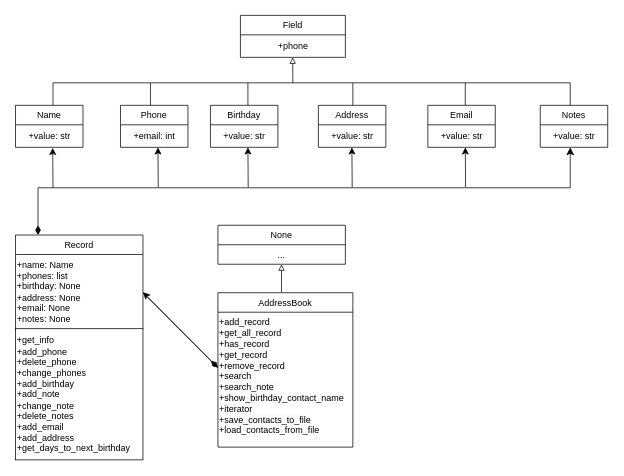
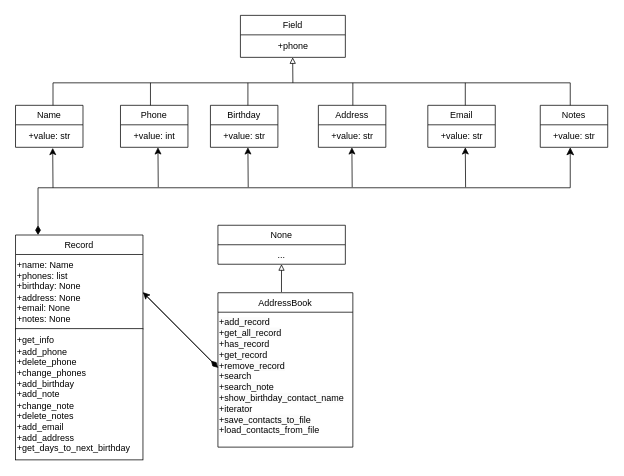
  <mxCell id="0" />
  <mxCell id="1" parent="0" />
  <mxCell id="2" value="" style="endArrow=diamondThin;endFill=1;html=1;rounded=0;endSize=10;" edge="1" parent="1"><mxGeometry width="160" relative="1" as="geometry"><mxPoint x="50" y="250" as="sourcePoint" /><mxPoint x="50" y="313" as="targetPoint" /></mxGeometry></mxCell>
  <mxCell id="3" value="Field" style="swimlane;fontStyle=0;childLayout=stackLayout;horizontal=1;startSize=26;fillColor=none;horizontalStack=0;resizeParent=1;resizeParentMax=0;resizeLast=0;collapsible=1;marginBottom=0;" parent="1" vertex="1"><mxGeometry x="320" y="20" width="140" height="56" as="geometry" /></mxCell>
  <mxCell id="4" value="+phone" style="text;html=1;align=center;verticalAlign=middle;resizable=0;points=[];autosize=1;strokeColor=none;fillColor=none;" parent="3" vertex="1"><mxGeometry y="26" width="140" height="30" as="geometry" /></mxCell>
  <mxCell id="5" value="" style="group" vertex="1" connectable="0" parent="1"><mxGeometry x="20" y="140" width="780" height="56" as="geometry" /></mxCell>
  <mxCell id="6" value="Name" style="swimlane;fontStyle=0;childLayout=stackLayout;horizontal=1;startSize=26;fillColor=none;horizontalStack=0;resizeParent=1;resizeParentMax=0;resizeLast=0;collapsible=1;marginBottom=0;" parent="5" vertex="1"><mxGeometry width="90" height="56" as="geometry" /></mxCell>
  <mxCell id="7" value="+value: str" style="text;html=1;align=center;verticalAlign=middle;resizable=0;points=[];autosize=1;strokeColor=none;fillColor=none;" parent="6" vertex="1"><mxGeometry y="26" width="90" height="30" as="geometry" /></mxCell>
  <mxCell id="8" value="Phone" style="swimlane;fontStyle=0;childLayout=stackLayout;horizontal=1;startSize=26;fillColor=none;horizontalStack=0;resizeParent=1;resizeParentMax=0;resizeLast=0;collapsible=1;marginBottom=0;" vertex="1" parent="5"><mxGeometry x="140" width="90" height="56" as="geometry" /></mxCell>
- <mxCell id="9" value="+email: int" style="text;html=1;align=center;verticalAlign=middle;resizable=0;points=[];autosize=1;strokeColor=none;fillColor=none;" vertex="1" parent="8"><mxGeometry y="26" width="90" height="30" as="geometry" /></mxCell>
+ <mxCell id="9" value="+value: int" style="text;html=1;align=center;verticalAlign=middle;resizable=0;points=[];autosize=1;strokeColor=none;fillColor=none;" vertex="1" parent="8"><mxGeometry y="26" width="90" height="30" as="geometry" /></mxCell>
  <mxCell id="10" value="Email" style="swimlane;fontStyle=0;childLayout=stackLayout;horizontal=1;startSize=26;fillColor=none;horizontalStack=0;resizeParent=1;resizeParentMax=0;resizeLast=0;collapsible=1;marginBottom=0;" vertex="1" parent="5"><mxGeometry x="550" width="90" height="56" as="geometry" /></mxCell>
  <mxCell id="11" value="+value: str" style="text;html=1;align=center;verticalAlign=middle;resizable=0;points=[];autosize=1;strokeColor=none;fillColor=none;" vertex="1" parent="10"><mxGeometry y="26" width="90" height="30" as="geometry" /></mxCell>
  <mxCell id="12" value="" style="endArrow=none;html=1;rounded=0;" edge="1" parent="1"><mxGeometry width="50" height="50" relative="1" as="geometry"><mxPoint x="70" y="110" as="sourcePoint" /><mxPoint x="760" y="110" as="targetPoint" /></mxGeometry></mxCell>
  <mxCell id="13" value="" style="endArrow=none;html=1;rounded=0;" edge="1" parent="1"><mxGeometry width="50" height="50" relative="1" as="geometry"><mxPoint x="70" y="140" as="sourcePoint" /><mxPoint x="70" y="110" as="targetPoint" /></mxGeometry></mxCell>
  <mxCell id="14" value="" style="endArrow=none;html=1;rounded=0;" edge="1" parent="1"><mxGeometry width="50" height="50" relative="1" as="geometry"><mxPoint x="200" y="140" as="sourcePoint" /><mxPoint x="200" y="110" as="targetPoint" /></mxGeometry></mxCell>
  <mxCell id="15" value="" style="endArrow=none;html=1;rounded=0;" edge="1" parent="1"><mxGeometry width="50" height="50" relative="1" as="geometry"><mxPoint x="330" y="140" as="sourcePoint" /><mxPoint x="330" y="110" as="targetPoint" /></mxGeometry></mxCell>
  <mxCell id="16" value="" style="endArrow=none;html=1;rounded=0;" edge="1" parent="1"><mxGeometry width="50" height="50" relative="1" as="geometry"><mxPoint x="470" y="140" as="sourcePoint" /><mxPoint x="470" y="110" as="targetPoint" /></mxGeometry></mxCell>
  <mxCell id="17" value="" style="endArrow=none;html=1;rounded=0;" edge="1" parent="1"><mxGeometry width="50" height="50" relative="1" as="geometry"><mxPoint x="620" y="140" as="sourcePoint" /><mxPoint x="620" y="110" as="targetPoint" /></mxGeometry></mxCell>
  <mxCell id="18" value="" style="endArrow=none;html=1;rounded=0;" edge="1" parent="1"><mxGeometry width="50" height="50" relative="1" as="geometry"><mxPoint x="760" y="140" as="sourcePoint" /><mxPoint x="760" y="110" as="targetPoint" /></mxGeometry></mxCell>
  <mxCell id="19" value="Notes" style="swimlane;fontStyle=0;childLayout=stackLayout;horizontal=1;startSize=26;fillColor=none;horizontalStack=0;resizeParent=1;resizeParentMax=0;resizeLast=0;collapsible=1;marginBottom=0;" vertex="1" parent="1"><mxGeometry x="720" y="140" width="90" height="56" as="geometry" /></mxCell>
  <mxCell id="20" value="+value: str" style="text;html=1;align=center;verticalAlign=middle;resizable=0;points=[];autosize=1;strokeColor=none;fillColor=none;" vertex="1" parent="19"><mxGeometry y="26" width="90" height="30" as="geometry" /></mxCell>
  <mxCell id="21" value="Address" style="swimlane;fontStyle=0;childLayout=stackLayout;horizontal=1;startSize=26;fillColor=none;horizontalStack=0;resizeParent=1;resizeParentMax=0;resizeLast=0;collapsible=1;marginBottom=0;" vertex="1" parent="1"><mxGeometry x="424" y="140" width="90" height="56" as="geometry" /></mxCell>
  <mxCell id="22" value="+value: str" style="text;html=1;align=center;verticalAlign=middle;resizable=0;points=[];autosize=1;strokeColor=none;fillColor=none;" vertex="1" parent="21"><mxGeometry y="26" width="90" height="30" as="geometry" /></mxCell>
  <mxCell id="23" value="Birthday" style="swimlane;fontStyle=0;childLayout=stackLayout;horizontal=1;startSize=26;fillColor=none;horizontalStack=0;resizeParent=1;resizeParentMax=0;resizeLast=0;collapsible=1;marginBottom=0;" vertex="1" parent="1"><mxGeometry x="280" y="140" width="90" height="56" as="geometry" /></mxCell>
  <mxCell id="24" value="+value: str" style="text;html=1;align=center;verticalAlign=middle;resizable=0;points=[];autosize=1;strokeColor=none;fillColor=none;" vertex="1" parent="23"><mxGeometry y="26" width="90" height="30" as="geometry" /></mxCell>
  <mxCell id="25" value="" style="endArrow=block;endFill=0;html=1;rounded=0;strokeWidth=1;" edge="1" parent="1"><mxGeometry width="160" relative="1" as="geometry"><mxPoint x="390" y="110" as="sourcePoint" /><mxPoint x="389.71" y="76" as="targetPoint" /></mxGeometry></mxCell>
  <mxCell id="26" value="Record" style="swimlane;fontStyle=0;childLayout=stackLayout;horizontal=1;startSize=26;fillColor=none;horizontalStack=0;resizeParent=1;resizeParentMax=0;resizeLast=0;collapsible=1;marginBottom=0;" vertex="1" parent="1"><mxGeometry x="20" y="313" width="170" height="126" as="geometry" /></mxCell>
  <mxCell id="27" value="+name: Name&lt;br&gt;+phones: list&lt;br&gt;+birthday: None&lt;br&gt;+address: None&lt;br&gt;+email: None&lt;br&gt;+notes: None" style="text;html=1;align=left;verticalAlign=middle;resizable=0;points=[];autosize=1;strokeColor=none;fillColor=none;" vertex="1" parent="26"><mxGeometry y="26" width="170" height="100" as="geometry" /></mxCell>
  <mxCell id="28" value="+get_info&lt;br style=&quot;border-color: var(--border-color);&quot;&gt;+add_phone&lt;br style=&quot;border-color: var(--border-color);&quot;&gt;+delete_phone&lt;br style=&quot;border-color: var(--border-color);&quot;&gt;+change_phones&lt;br style=&quot;border-color: var(--border-color);&quot;&gt;+add_birthday&lt;br style=&quot;border-color: var(--border-color);&quot;&gt;+add_note&lt;br style=&quot;border-color: var(--border-color);&quot;&gt;+change_note&lt;br style=&quot;border-color: var(--border-color);&quot;&gt;+delete_notes&lt;br style=&quot;border-color: var(--border-color);&quot;&gt;+add_email&lt;br style=&quot;border-color: var(--border-color);&quot;&gt;+add_address&lt;br style=&quot;border-color: var(--border-color);&quot;&gt;+get_days_to_next_birthday" style="html=1;align=left;" vertex="1" parent="1"><mxGeometry x="20" y="438" width="170" height="175" as="geometry" /></mxCell>
  <mxCell id="29" value="None" style="swimlane;fontStyle=0;childLayout=stackLayout;horizontal=1;startSize=26;fillColor=none;horizontalStack=0;resizeParent=1;resizeParentMax=0;resizeLast=0;collapsible=1;marginBottom=0;" vertex="1" parent="1"><mxGeometry x="290" y="300" width="170" height="52" as="geometry" /></mxCell>
  <mxCell id="30" value="..." style="text;strokeColor=none;fillColor=none;align=center;verticalAlign=top;spacingLeft=4;spacingRight=4;overflow=hidden;rotatable=0;points=[[0,0.5],[1,0.5]];portConstraint=eastwest;" vertex="1" parent="29"><mxGeometry y="26" width="170" height="26" as="geometry" /></mxCell>
  <mxCell id="31" value="AddressBook" style="swimlane;fontStyle=0;childLayout=stackLayout;horizontal=1;startSize=26;fillColor=none;horizontalStack=0;resizeParent=1;resizeParentMax=0;resizeLast=0;collapsible=1;marginBottom=0;" vertex="1" parent="1"><mxGeometry x="290" y="390" width="180" height="206" as="geometry" /></mxCell>
  <mxCell id="32" value="&lt;span style=&quot;color: rgb(0, 0, 0); font-family: Helvetica; font-size: 12px; font-style: normal; font-variant-ligatures: normal; font-variant-caps: normal; font-weight: 400; letter-spacing: normal; orphans: 2; text-align: left; text-indent: 0px; text-transform: none; widows: 2; word-spacing: 0px; -webkit-text-stroke-width: 0px; background-color: rgb(251, 251, 251); text-decoration-thickness: initial; text-decoration-style: initial; text-decoration-color: initial; float: none; display: inline !important;&quot;&gt;+add_record&lt;/span&gt;&lt;br style=&quot;border-color: var(--border-color); color: rgb(0, 0, 0); font-family: Helvetica; font-size: 12px; font-style: normal; font-variant-ligatures: normal; font-variant-caps: normal; font-weight: 400; letter-spacing: normal; orphans: 2; text-align: left; text-indent: 0px; text-transform: none; widows: 2; word-spacing: 0px; -webkit-text-stroke-width: 0px; background-color: rgb(251, 251, 251); text-decoration-thickness: initial; text-decoration-style: initial; text-decoration-color: initial;&quot;&gt;&lt;span style=&quot;color: rgb(0, 0, 0); font-family: Helvetica; font-size: 12px; font-style: normal; font-variant-ligatures: normal; font-variant-caps: normal; font-weight: 400; letter-spacing: normal; orphans: 2; text-align: left; text-indent: 0px; text-transform: none; widows: 2; word-spacing: 0px; -webkit-text-stroke-width: 0px; background-color: rgb(251, 251, 251); text-decoration-thickness: initial; text-decoration-style: initial; text-decoration-color: initial; float: none; display: inline !important;&quot;&gt;+get_all_record&lt;/span&gt;&lt;br style=&quot;border-color: var(--border-color); color: rgb(0, 0, 0); font-family: Helvetica; font-size: 12px; font-style: normal; font-variant-ligatures: normal; font-variant-caps: normal; font-weight: 400; letter-spacing: normal; orphans: 2; text-align: left; text-indent: 0px; text-transform: none; widows: 2; word-spacing: 0px; -webkit-text-stroke-width: 0px; background-color: rgb(251, 251, 251); text-decoration-thickness: initial; text-decoration-style: initial; text-decoration-color: initial;&quot;&gt;&lt;span style=&quot;color: rgb(0, 0, 0); font-family: Helvetica; font-size: 12px; font-style: normal; font-variant-ligatures: normal; font-variant-caps: normal; font-weight: 400; letter-spacing: normal; orphans: 2; text-align: left; text-indent: 0px; text-transform: none; widows: 2; word-spacing: 0px; -webkit-text-stroke-width: 0px; background-color: rgb(251, 251, 251); text-decoration-thickness: initial; text-decoration-style: initial; text-decoration-color: initial; float: none; display: inline !important;&quot;&gt;+has_record&lt;/span&gt;&lt;br style=&quot;border-color: var(--border-color); color: rgb(0, 0, 0); font-family: Helvetica; font-size: 12px; font-style: normal; font-variant-ligatures: normal; font-variant-caps: normal; font-weight: 400; letter-spacing: normal; orphans: 2; text-align: left; text-indent: 0px; text-transform: none; widows: 2; word-spacing: 0px; -webkit-text-stroke-width: 0px; background-color: rgb(251, 251, 251); text-decoration-thickness: initial; text-decoration-style: initial; text-decoration-color: initial;&quot;&gt;&lt;span style=&quot;color: rgb(0, 0, 0); font-family: Helvetica; font-size: 12px; font-style: normal; font-variant-ligatures: normal; font-variant-caps: normal; font-weight: 400; letter-spacing: normal; orphans: 2; text-align: left; text-indent: 0px; text-transform: none; widows: 2; word-spacing: 0px; -webkit-text-stroke-width: 0px; background-color: rgb(251, 251, 251); text-decoration-thickness: initial; text-decoration-style: initial; text-decoration-color: initial; float: none; display: inline !important;&quot;&gt;+get_record&lt;/span&gt;&lt;br style=&quot;border-color: var(--border-color); color: rgb(0, 0, 0); font-family: Helvetica; font-size: 12px; font-style: normal; font-variant-ligatures: normal; font-variant-caps: normal; font-weight: 400; letter-spacing: normal; orphans: 2; text-align: left; text-indent: 0px; text-transform: none; widows: 2; word-spacing: 0px; -webkit-text-stroke-width: 0px; background-color: rgb(251, 251, 251); text-decoration-thickness: initial; text-decoration-style: initial; text-decoration-color: initial;&quot;&gt;&lt;span style=&quot;color: rgb(0, 0, 0); font-family: Helvetica; font-size: 12px; font-style: normal; font-variant-ligatures: normal; font-variant-caps: normal; font-weight: 400; letter-spacing: normal; orphans: 2; text-align: left; text-indent: 0px; text-transform: none; widows: 2; word-spacing: 0px; -webkit-text-stroke-width: 0px; background-color: rgb(251, 251, 251); text-decoration-thickness: initial; text-decoration-style: initial; text-decoration-color: initial; float: none; display: inline !important;&quot;&gt;+remove_record&lt;/span&gt;&lt;br style=&quot;border-color: var(--border-color); color: rgb(0, 0, 0); font-family: Helvetica; font-size: 12px; font-style: normal; font-variant-ligatures: normal; font-variant-caps: normal; font-weight: 400; letter-spacing: normal; orphans: 2; text-align: left; text-indent: 0px; text-transform: none; widows: 2; word-spacing: 0px; -webkit-text-stroke-width: 0px; background-color: rgb(251, 251, 251); text-decoration-thickness: initial; text-decoration-style: initial; text-decoration-color: initial;&quot;&gt;&lt;span style=&quot;color: rgb(0, 0, 0); font-family: Helvetica; font-size: 12px; font-style: normal; font-variant-ligatures: normal; font-variant-caps: normal; font-weight: 400; letter-spacing: normal; orphans: 2; text-align: left; text-indent: 0px; text-transform: none; widows: 2; word-spacing: 0px; -webkit-text-stroke-width: 0px; background-color: rgb(251, 251, 251); text-decoration-thickness: initial; text-decoration-style: initial; text-decoration-color: initial; float: none; display: inline !important;&quot;&gt;+search&lt;/span&gt;&lt;br style=&quot;border-color: var(--border-color); color: rgb(0, 0, 0); font-family: Helvetica; font-size: 12px; font-style: normal; font-variant-ligatures: normal; font-variant-caps: normal; font-weight: 400; letter-spacing: normal; orphans: 2; text-align: left; text-indent: 0px; text-transform: none; widows: 2; word-spacing: 0px; -webkit-text-stroke-width: 0px; background-color: rgb(251, 251, 251); text-decoration-thickness: initial; text-decoration-style: initial; text-decoration-color: initial;&quot;&gt;&lt;span style=&quot;color: rgb(0, 0, 0); font-family: Helvetica; font-size: 12px; font-style: normal; font-variant-ligatures: normal; font-variant-caps: normal; font-weight: 400; letter-spacing: normal; orphans: 2; text-align: left; text-indent: 0px; text-transform: none; widows: 2; word-spacing: 0px; -webkit-text-stroke-width: 0px; background-color: rgb(251, 251, 251); text-decoration-thickness: initial; text-decoration-style: initial; text-decoration-color: initial; float: none; display: inline !important;&quot;&gt;+search_note&lt;/span&gt;&lt;br style=&quot;border-color: var(--border-color); color: rgb(0, 0, 0); font-family: Helvetica; font-size: 12px; font-style: normal; font-variant-ligatures: normal; font-variant-caps: normal; font-weight: 400; letter-spacing: normal; orphans: 2; text-align: left; text-indent: 0px; text-transform: none; widows: 2; word-spacing: 0px; -webkit-text-stroke-width: 0px; background-color: rgb(251, 251, 251); text-decoration-thickness: initial; text-decoration-style: initial; text-decoration-color: initial;&quot;&gt;&lt;span style=&quot;color: rgb(0, 0, 0); font-family: Helvetica; font-size: 12px; font-style: normal; font-variant-ligatures: normal; font-variant-caps: normal; font-weight: 400; letter-spacing: normal; orphans: 2; text-align: left; text-indent: 0px; text-transform: none; widows: 2; word-spacing: 0px; -webkit-text-stroke-width: 0px; background-color: rgb(251, 251, 251); text-decoration-thickness: initial; text-decoration-style: initial; text-decoration-color: initial; float: none; display: inline !important;&quot;&gt;+show_birthday_contact_name&lt;br&gt;&lt;/span&gt;&lt;span style=&quot;color: rgb(0, 0, 0); font-family: Helvetica; font-size: 12px; font-style: normal; font-variant-ligatures: normal; font-variant-caps: normal; font-weight: 400; letter-spacing: normal; orphans: 2; text-align: left; text-indent: 0px; text-transform: none; widows: 2; word-spacing: 0px; -webkit-text-stroke-width: 0px; background-color: rgb(251, 251, 251); text-decoration-thickness: initial; text-decoration-style: initial; text-decoration-color: initial; float: none; display: inline !important;&quot;&gt;+iterator&lt;br&gt;&lt;/span&gt;&lt;span style=&quot;color: rgb(0, 0, 0); font-family: Helvetica; font-size: 12px; font-style: normal; font-variant-ligatures: normal; font-variant-caps: normal; font-weight: 400; letter-spacing: normal; orphans: 2; text-align: left; text-indent: 0px; text-transform: none; widows: 2; word-spacing: 0px; -webkit-text-stroke-width: 0px; background-color: rgb(251, 251, 251); text-decoration-thickness: initial; text-decoration-style: initial; text-decoration-color: initial; float: none; display: inline !important;&quot;&gt;+save_contacts_to_file&lt;br&gt;&lt;/span&gt;&lt;span style=&quot;color: rgb(0, 0, 0); font-family: Helvetica; font-size: 12px; font-style: normal; font-variant-ligatures: normal; font-variant-caps: normal; font-weight: 400; letter-spacing: normal; orphans: 2; text-align: left; text-indent: 0px; text-transform: none; widows: 2; word-spacing: 0px; -webkit-text-stroke-width: 0px; background-color: rgb(251, 251, 251); text-decoration-thickness: initial; text-decoration-style: initial; text-decoration-color: initial; float: none; display: inline !important;&quot;&gt;+&lt;/span&gt;load_contacts_from_file" style="text;whiteSpace=wrap;html=1;" vertex="1" parent="31"><mxGeometry y="26" width="180" height="180" as="geometry" /></mxCell>
  <mxCell id="33" value="" style="endArrow=none;html=1;rounded=0;strokeWidth=1;" edge="1" parent="1"><mxGeometry relative="1" as="geometry"><mxPoint x="50" y="250" as="sourcePoint" /><mxPoint x="760" y="250" as="targetPoint" /></mxGeometry></mxCell>
  <mxCell id="34" value="" style="resizable=0;html=1;align=right;verticalAlign=bottom;container=1;" connectable="0" vertex="1" parent="33"><mxGeometry x="1" relative="1" as="geometry" /></mxCell>
  <mxCell id="35" value="" style="endArrow=classic;html=1;rounded=0;strokeWidth=1;startSize=3;entryX=0.551;entryY=1.026;entryDx=0;entryDy=0;entryPerimeter=0;endSize=7;" edge="1" parent="1" target="7"><mxGeometry width="50" height="50" relative="1" as="geometry"><mxPoint x="70" y="250" as="sourcePoint" /><mxPoint x="110" y="196" as="targetPoint" /></mxGeometry></mxCell>
  <mxCell id="36" value="" style="endArrow=classic;html=1;rounded=0;strokeWidth=1;startSize=3;entryX=0.551;entryY=1.026;entryDx=0;entryDy=0;entryPerimeter=0;endSize=7;jumpSize=7;" edge="1" parent="1"><mxGeometry width="50" height="50" relative="1" as="geometry"><mxPoint x="210.41" y="249.22" as="sourcePoint" /><mxPoint x="210" y="196" as="targetPoint" /></mxGeometry></mxCell>
  <mxCell id="37" value="" style="endArrow=classic;html=1;rounded=0;strokeWidth=1;startSize=3;entryX=0.551;entryY=1.026;entryDx=0;entryDy=0;entryPerimeter=0;endSize=7;jumpSize=6;" edge="1" parent="1"><mxGeometry width="50" height="50" relative="1" as="geometry"><mxPoint x="330.41" y="249.22" as="sourcePoint" /><mxPoint x="330" y="196" as="targetPoint" /></mxGeometry></mxCell>
  <mxCell id="38" value="" style="endArrow=classic;html=1;rounded=0;strokeWidth=1;entryX=0.551;entryY=1.026;entryDx=0;entryDy=0;entryPerimeter=0;endSize=7;" edge="1" parent="1"><mxGeometry width="50" height="50" relative="1" as="geometry"><mxPoint x="469.12" y="249.22" as="sourcePoint" /><mxPoint x="468.71" y="196" as="targetPoint" /></mxGeometry></mxCell>
  <mxCell id="39" value="" style="endArrow=classic;html=1;rounded=0;strokeWidth=1;startSize=3;entryX=0.551;entryY=1.026;entryDx=0;entryDy=0;entryPerimeter=0;endSize=7;" edge="1" parent="1"><mxGeometry width="50" height="50" relative="1" as="geometry"><mxPoint x="620.41" y="249.22" as="sourcePoint" /><mxPoint x="620" y="196" as="targetPoint" /></mxGeometry></mxCell>
  <mxCell id="40" value="" style="endArrow=classic;html=1;rounded=0;strokeWidth=1;startSize=3;entryX=0.551;entryY=1.026;entryDx=0;entryDy=0;entryPerimeter=0;endSize=8;" edge="1" parent="1"><mxGeometry width="50" height="50" relative="1" as="geometry"><mxPoint x="760" y="250" as="sourcePoint" /><mxPoint x="760" y="196" as="targetPoint" /></mxGeometry></mxCell>
  <mxCell id="41" value="" style="endArrow=block;endFill=0;html=1;rounded=0;strokeWidth=1;exitX=0.471;exitY=-0.004;exitDx=0;exitDy=0;exitPerimeter=0;" edge="1" parent="1" source="31"><mxGeometry width="160" relative="1" as="geometry"><mxPoint x="375.12" y="386" as="sourcePoint" /><mxPoint x="374.83" y="352" as="targetPoint" /></mxGeometry></mxCell>
  <mxCell id="42" value="" style="endArrow=diamondThin;endFill=1;html=1;rounded=0;endSize=10;" edge="1" parent="1"><mxGeometry width="160" relative="1" as="geometry"><mxPoint x="190" y="390" as="sourcePoint" /><mxPoint x="290" y="490" as="targetPoint" /></mxGeometry></mxCell>
  <mxCell id="43" value="" style="endArrow=classic;html=1;rounded=0;strokeWidth=1;startSize=5;entryX=1;entryY=0.503;entryDx=0;entryDy=0;entryPerimeter=0;endSize=7;" edge="1" parent="1" target="27"><mxGeometry width="50" height="50" relative="1" as="geometry"><mxPoint x="290" y="490" as="sourcePoint" /><mxPoint x="240" y="370" as="targetPoint" /></mxGeometry></mxCell>
